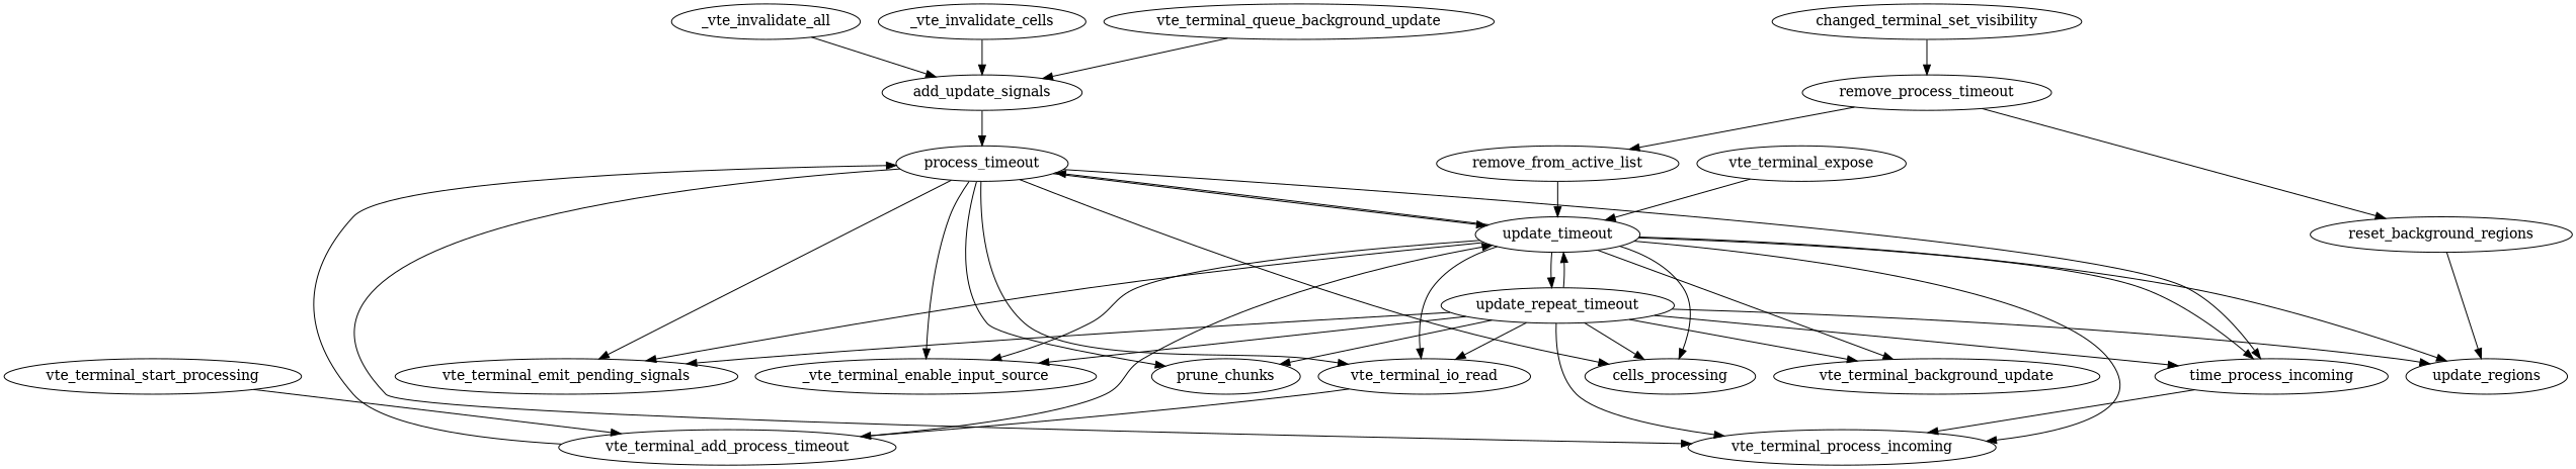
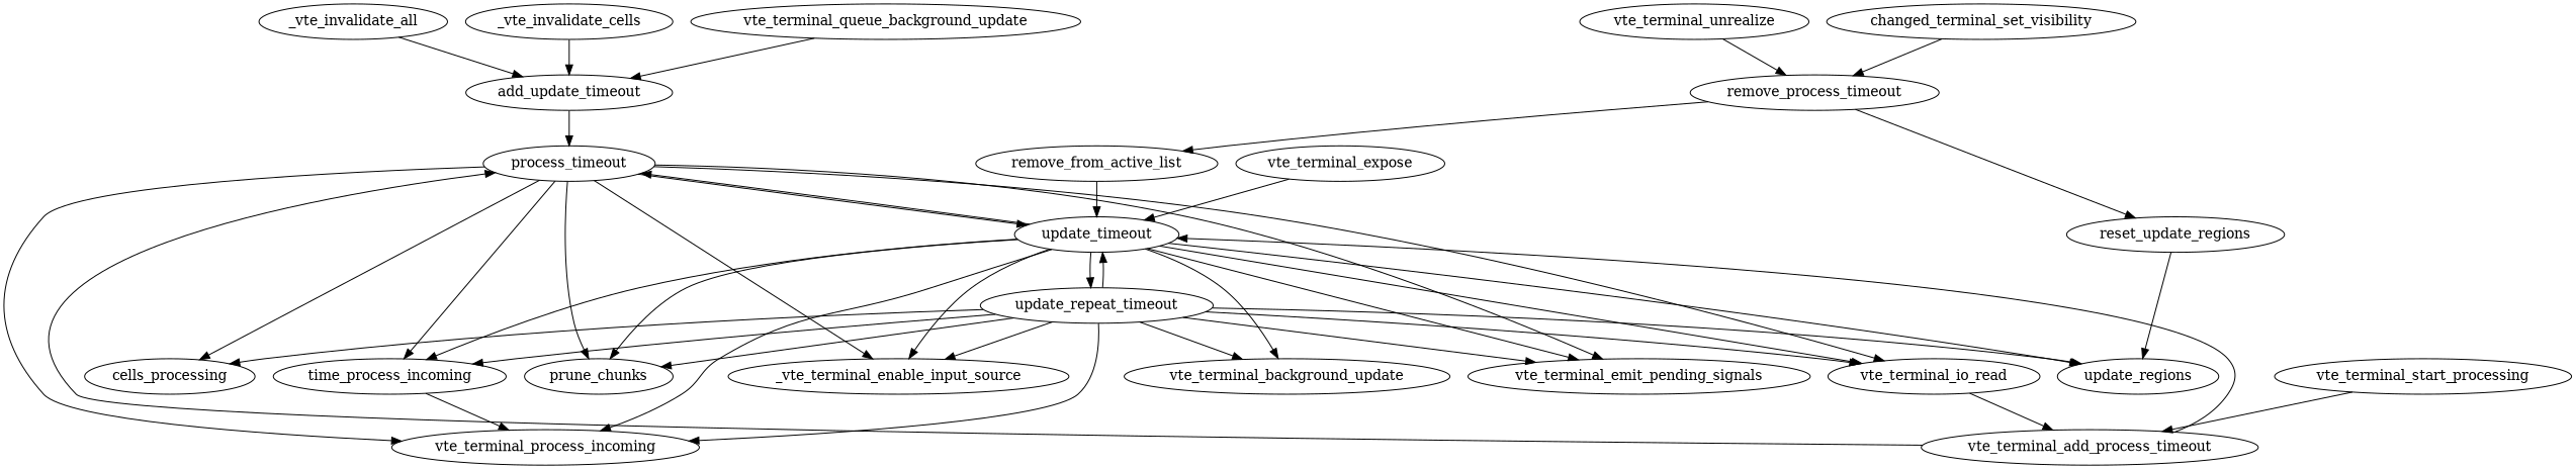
  digraph {
    rankdir=TB
-   add_update_timeout [label=add_update_signals]
+   add_update_timeout
    process_timeout
    update_timeout
    n4 [label=cells_processing]
    prune_chunks
    time_process_incoming
    vte_terminal_emit_pending_signals
    _vte_terminal_enable_input_source
    vte_terminal_io_read
    vte_terminal_process_incoming
    update_regions
    update_repeat_timeout
    vte_terminal_background_update
    vte_terminal_add_process_timeout
    remove_from_active_list
    n16 [label=remove_process_timeout]
-   reset_update_regions [label=reset_background_regions]
+   reset_update_regions
    _vte_invalidate_all
    _vte_invalidate_cells
    vte_terminal_expose
    vte_terminal_queue_background_update
    n22 [label=changed_terminal_set_visibility]
    vte_terminal_start_processing
+   vte_terminal_unrealize
    add_update_timeout -> process_timeout
    process_timeout -> update_timeout
    process_timeout -> n4
    process_timeout -> prune_chunks
    process_timeout -> time_process_incoming
    process_timeout -> vte_terminal_emit_pending_signals
    process_timeout -> _vte_terminal_enable_input_source
    process_timeout -> vte_terminal_io_read
    process_timeout -> vte_terminal_process_incoming
    update_timeout -> process_timeout
-   update_timeout -> n4
+   update_timeout -> prune_chunks
    update_timeout -> time_process_incoming
    update_timeout -> vte_terminal_emit_pending_signals
    update_timeout -> _vte_terminal_enable_input_source
    update_timeout -> vte_terminal_io_read
    update_timeout -> vte_terminal_process_incoming
    update_timeout -> update_regions
    update_timeout -> update_repeat_timeout
    update_timeout -> vte_terminal_background_update
    time_process_incoming -> vte_terminal_process_incoming
    vte_terminal_io_read -> vte_terminal_add_process_timeout
    update_repeat_timeout -> update_timeout
    update_repeat_timeout -> n4
    update_repeat_timeout -> prune_chunks
    update_repeat_timeout -> time_process_incoming
    update_repeat_timeout -> vte_terminal_emit_pending_signals
    update_repeat_timeout -> _vte_terminal_enable_input_source
    update_repeat_timeout -> vte_terminal_io_read
    update_repeat_timeout -> vte_terminal_process_incoming
    update_repeat_timeout -> update_regions
    update_repeat_timeout -> vte_terminal_background_update
    vte_terminal_add_process_timeout -> process_timeout
    vte_terminal_add_process_timeout -> update_timeout
    remove_from_active_list -> update_timeout
    n16 -> remove_from_active_list
    n16 -> reset_update_regions
    reset_update_regions -> update_regions
    _vte_invalidate_all -> add_update_timeout
    _vte_invalidate_cells -> add_update_timeout
    vte_terminal_expose -> update_timeout
    vte_terminal_queue_background_update -> add_update_timeout
    n22 -> n16
    vte_terminal_start_processing -> vte_terminal_add_process_timeout
+   vte_terminal_unrealize -> n16
  }
